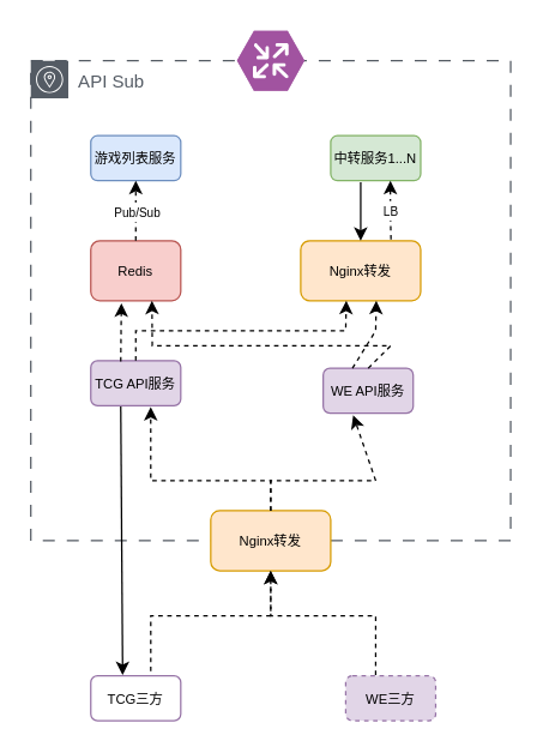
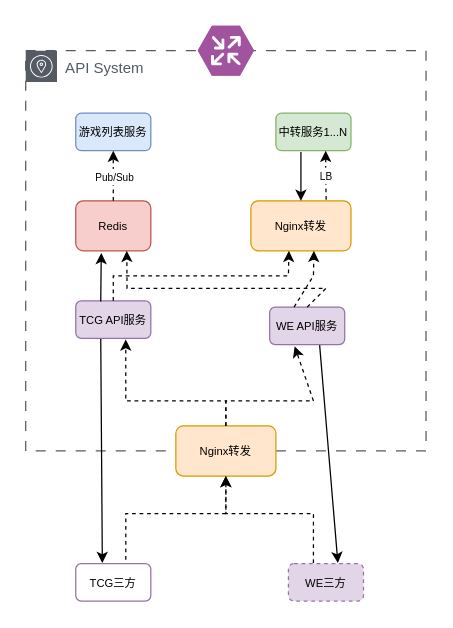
  <mxCell id="0" />
  <mxCell id="1" parent="0" />
- <mxCell id="2" value="API Sub" style="sketch=0;outlineConnect=0;gradientColor=none;html=1;whiteSpace=wrap;fontSize=12;fontStyle=0;shape=mxgraph.aws4.group;grIcon=mxgraph.aws4.group_availability_zone;strokeColor=#545B64;fillColor=none;verticalAlign=top;align=left;spacingLeft=30;fontColor=#545B64;dashed=1;dashPattern=8 8;" vertex="1" parent="1"><mxGeometry x="20" y="40" width="320" height="320" as="geometry" /></mxCell>
+ <mxCell id="2" value="API System" style="sketch=0;outlineConnect=0;gradientColor=none;html=1;whiteSpace=wrap;fontSize=12;fontStyle=0;shape=mxgraph.aws4.group;grIcon=mxgraph.aws4.group_availability_zone;strokeColor=#545B64;fillColor=none;verticalAlign=top;align=left;spacingLeft=30;fontColor=#545B64;dashed=1;dashPattern=8 8;" vertex="1" parent="1"><mxGeometry x="20" y="40" width="320" height="320" as="geometry" /></mxCell>
  <mxCell id="3" value="" style="verticalLabelPosition=bottom;sketch=0;html=1;fillColor=#A153A0;strokeColor=#ffffff;verticalAlign=top;align=center;points=[[0,0.5,0],[0.125,0.25,0],[0.25,0,0],[0.5,0,0],[0.75,0,0],[0.875,0.25,0],[1,0.5,0],[0.875,0.75,0],[0.75,1,0],[0.5,1,0],[0.125,0.75,0]];pointerEvents=1;shape=mxgraph.cisco_safe.compositeIcon;bgIcon=mxgraph.cisco_safe.design.blank_device;resIcon=mxgraph.cisco_safe.design.router;" vertex="1" parent="1"><mxGeometry x="157.5" y="20" width="45" height="40" as="geometry" /></mxCell>
  <mxCell id="4" value="&lt;font style=&quot;font-size: 9px;&quot;&gt;游戏列表服务&lt;/font&gt;" style="rounded=1;whiteSpace=wrap;html=1;fillColor=#dae8fc;strokeColor=#6c8ebf;" vertex="1" parent="1"><mxGeometry x="60" y="90" width="60" height="30" as="geometry" /></mxCell>
  <mxCell id="5" value="&lt;font style=&quot;font-size: 9px;&quot;&gt;中转服务1...N&lt;/font&gt;" style="rounded=1;whiteSpace=wrap;html=1;fillColor=#d5e8d4;strokeColor=#82b366;" vertex="1" parent="1"><mxGeometry x="220" y="90" width="60" height="30" as="geometry" /></mxCell>
  <mxCell id="6" value="&lt;font style=&quot;font-size: 9px;&quot;&gt;Nginx转发&lt;/font&gt;" style="rounded=1;whiteSpace=wrap;html=1;fillColor=#ffe6cc;strokeColor=#d79b00;" vertex="1" parent="1"><mxGeometry x="200" y="160" width="80" height="40" as="geometry" /></mxCell>
  <mxCell id="7" value="&lt;font style=&quot;font-size: 9px;&quot;&gt;TCG API服务&lt;/font&gt;" style="rounded=1;whiteSpace=wrap;html=1;fillColor=#e1d5e7;strokeColor=#9673a6;" vertex="1" parent="1"><mxGeometry x="60" y="240" width="60" height="30" as="geometry" /></mxCell>
  <mxCell id="8" value="&lt;font style=&quot;font-size: 9px;&quot;&gt;WE API服务&lt;/font&gt;" style="rounded=1;whiteSpace=wrap;html=1;fillColor=#e1d5e7;strokeColor=#9673a6;" vertex="1" parent="1"><mxGeometry x="215" y="245" width="60" height="30" as="geometry" /></mxCell>
  <mxCell id="9" value="&lt;font style=&quot;font-size: 9px;&quot;&gt;Nginx转发&lt;/font&gt;" style="rounded=1;whiteSpace=wrap;html=1;fillColor=#ffe6cc;strokeColor=#d79b00;" vertex="1" parent="1"><mxGeometry x="140" y="340" width="80" height="40" as="geometry" /></mxCell>
  <mxCell id="10" value="&lt;font style=&quot;font-size: 9px;&quot;&gt;TCG三方&lt;/font&gt;" style="rounded=1;whiteSpace=wrap;html=1;fillColor=#ffffff;strokeColor=#9673a6;" vertex="1" parent="1"><mxGeometry x="60" y="450" width="60" height="30" as="geometry" /></mxCell>
  <mxCell id="11" value="&lt;font style=&quot;font-size: 9px;&quot;&gt;WE三方&lt;/font&gt;" style="rounded=1;whiteSpace=wrap;html=1;fillColor=#e1d5e7;strokeColor=#9673a6;dashed=1;" vertex="1" parent="1"><mxGeometry x="230" y="450" width="60" height="30" as="geometry" /></mxCell>
  <mxCell id="12" value="" style="endArrow=classic;html=1;rounded=0;entryX=0.333;entryY=1.043;entryDx=0;entryDy=0;entryPerimeter=0;dashed=1;" edge="1" parent="1" target="8"><mxGeometry width="50" height="50" relative="1" as="geometry"><mxPoint x="180" y="340" as="sourcePoint" /><mxPoint x="260" y="260" as="targetPoint" /><Array as="points"><mxPoint x="180" y="320" /><mxPoint x="250" y="320" /></Array></mxGeometry></mxCell>
  <mxCell id="13" value="" style="endArrow=classic;html=1;rounded=0;exitX=0.5;exitY=0;exitDx=0;exitDy=0;entryX=0.666;entryY=1.029;entryDx=0;entryDy=0;entryPerimeter=0;dashed=1;" edge="1" parent="1" source="9" target="7"><mxGeometry width="50" height="50" relative="1" as="geometry"><mxPoint x="220" y="290" as="sourcePoint" /><mxPoint x="90" y="260" as="targetPoint" /><Array as="points"><mxPoint x="180" y="320" /><mxPoint x="100" y="320" /></Array></mxGeometry></mxCell>
  <mxCell id="14" value="" style="endArrow=classic;html=1;rounded=0;exitX=0.333;exitY=1.014;exitDx=0;exitDy=0;exitPerimeter=0;entryX=0.354;entryY=-0.014;entryDx=0;entryDy=0;entryPerimeter=0;" edge="1" parent="1" source="7" target="10"><mxGeometry width="50" height="50" relative="1" as="geometry"><mxPoint x="220" y="250" as="sourcePoint" /><mxPoint x="90" y="450" as="targetPoint" /></mxGeometry></mxCell>
- <mxCell id="16" value="" style="endArrow=classic;html=1;rounded=0;entryX=0.34;entryY=1.043;entryDx=0;entryDy=0;dashed=1;exitX=0.333;exitY=0.014;exitDx=0;exitDy=0;entryPerimeter=0;exitPerimeter=0;" edge="1" parent="1" source="7" target="23"><mxGeometry width="50" height="50" relative="1" as="geometry"><mxPoint x="100" y="240" as="sourcePoint" /><mxPoint x="180" y="200" as="targetPoint" /><Array as="points" /></mxGeometry></mxCell>
+ <mxCell id="15" value="" style="endArrow=classic;html=1;rounded=0;exitX=0.666;exitY=1.014;exitDx=0;exitDy=0;exitPerimeter=0;entryX=0.659;entryY=-0.014;entryDx=0;entryDy=0;entryPerimeter=0;" edge="1" parent="1" source="8" target="11"><mxGeometry width="50" height="50" relative="1" as="geometry"><mxPoint x="220" y="250" as="sourcePoint" /><mxPoint x="260" y="450" as="targetPoint" /></mxGeometry></mxCell>
+ <mxCell id="16" value="" style="endArrow=classic;html=1;rounded=0;entryX=0.34;entryY=1.043;entryDx=0;entryDy=0;dashed=0;exitX=0.333;exitY=0.014;exitDx=0;exitDy=0;entryPerimeter=0;exitPerimeter=0;" edge="1" parent="1" source="7" target="23"><mxGeometry width="50" height="50" relative="1" as="geometry"><mxPoint x="100" y="240" as="sourcePoint" /><mxPoint x="180" y="200" as="targetPoint" /><Array as="points" /></mxGeometry></mxCell>
  <mxCell id="17" value="" style="endArrow=classic;html=1;rounded=0;exitX=0.325;exitY=0;exitDx=0;exitDy=0;exitPerimeter=0;dashed=1;entryX=0.63;entryY=1;entryDx=0;entryDy=0;entryPerimeter=0;" edge="1" parent="1" source="8" target="6"><mxGeometry width="50" height="50" relative="1" as="geometry"><mxPoint x="220" y="220" as="sourcePoint" /><mxPoint x="190" y="200" as="targetPoint" /><Array as="points"><mxPoint x="250" y="220" /></Array></mxGeometry></mxCell>
  <mxCell id="18" value="" style="endArrow=classic;html=1;rounded=0;entryX=0.5;entryY=1;entryDx=0;entryDy=0;exitX=0.63;exitY=-0.022;exitDx=0;exitDy=0;exitPerimeter=0;dashed=1;" edge="1" parent="1"><mxGeometry relative="1" as="geometry"><mxPoint x="260.18" y="159.12" as="sourcePoint" /><mxPoint x="259.78" y="120" as="targetPoint" /><Array as="points"><mxPoint x="259.78" y="140" /><mxPoint x="259.78" y="130" /></Array></mxGeometry></mxCell>
  <mxCell id="19" value="&lt;font style=&quot;font-size: 8px;&quot;&gt;LB&lt;/font&gt;" style="edgeLabel;resizable=0;html=1;;align=center;verticalAlign=middle;" connectable="0" vertex="1" parent="18"><mxGeometry relative="1" as="geometry" /></mxCell>
  <mxCell id="20" value="" style="endArrow=classic;html=1;rounded=0;dashed=1;" edge="1" parent="1"><mxGeometry relative="1" as="geometry"><mxPoint x="100" y="447" as="sourcePoint" /><mxPoint x="180" y="380" as="targetPoint" /><Array as="points"><mxPoint x="100" y="410" /><mxPoint x="180" y="410" /></Array></mxGeometry></mxCell>
  <mxCell id="21" value="" style="endArrow=classic;html=1;rounded=0;exitX=0.333;exitY=-0.014;exitDx=0;exitDy=0;exitPerimeter=0;dashed=1;" edge="1" parent="1" source="11"><mxGeometry relative="1" as="geometry"><mxPoint x="190" y="260" as="sourcePoint" /><mxPoint x="180" y="380" as="targetPoint" /><Array as="points"><mxPoint x="250" y="410" /><mxPoint x="180" y="410" /></Array></mxGeometry></mxCell>
  <mxCell id="22" value="" style="endArrow=classic;html=1;rounded=0;entryX=0.5;entryY=0;entryDx=0;entryDy=0;" edge="1" parent="1" target="6"><mxGeometry width="50" height="50" relative="1" as="geometry"><mxPoint x="240" y="121" as="sourcePoint" /><mxPoint x="260" y="140" as="targetPoint" /><Array as="points"><mxPoint x="240" y="130" /><mxPoint x="240" y="140" /></Array></mxGeometry></mxCell>
  <mxCell id="23" value="&lt;font style=&quot;font-size: 9px;&quot;&gt;Redis&lt;/font&gt;" style="rounded=1;whiteSpace=wrap;html=1;fillColor=#f8cecc;strokeColor=#b85450;" vertex="1" parent="1"><mxGeometry x="60" y="160" width="60" height="40" as="geometry" /></mxCell>
  <mxCell id="24" value="" style="endArrow=classic;html=1;rounded=0;entryX=0.38;entryY=1;entryDx=0;entryDy=0;dashed=1;exitX=0.5;exitY=0;exitDx=0;exitDy=0;entryPerimeter=0;" edge="1" parent="1" source="7" target="6"><mxGeometry width="50" height="50" relative="1" as="geometry"><mxPoint x="100" y="250" as="sourcePoint" /><mxPoint x="100" y="210" as="targetPoint" /><Array as="points"><mxPoint x="90" y="220" /><mxPoint x="170" y="220" /><mxPoint x="230" y="220" /></Array></mxGeometry></mxCell>
  <mxCell id="25" value="" style="endArrow=classic;html=1;rounded=0;exitX=0.5;exitY=0;exitDx=0;exitDy=0;dashed=1;entryX=0.68;entryY=1;entryDx=0;entryDy=0;entryPerimeter=0;" edge="1" parent="1" source="8" target="23"><mxGeometry width="50" height="50" relative="1" as="geometry"><mxPoint x="157.5" y="240" as="sourcePoint" /><mxPoint x="97.5" y="200" as="targetPoint" /><Array as="points"><mxPoint x="260" y="230" /><mxPoint x="101" y="230" /></Array></mxGeometry></mxCell>
  <mxCell id="26" value="" style="endArrow=classic;html=1;rounded=0;exitX=0.5;exitY=0;exitDx=0;exitDy=0;entryX=0.5;entryY=1;entryDx=0;entryDy=0;dashed=1;" edge="1" parent="1" source="23" target="4"><mxGeometry relative="1" as="geometry"><mxPoint x="190" y="260" as="sourcePoint" /><mxPoint x="290" y="260" as="targetPoint" /></mxGeometry></mxCell>
  <mxCell id="27" value="&lt;font style=&quot;font-size: 8px;&quot;&gt;Pub/Sub&lt;/font&gt;" style="edgeLabel;resizable=0;html=1;;align=center;verticalAlign=middle;" connectable="0" vertex="1" parent="26"><mxGeometry relative="1" as="geometry" /></mxCell>
